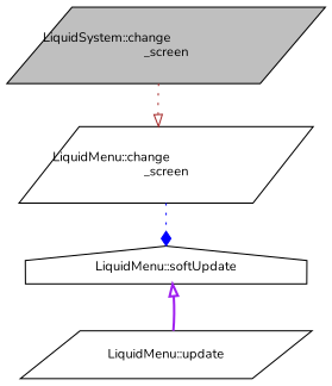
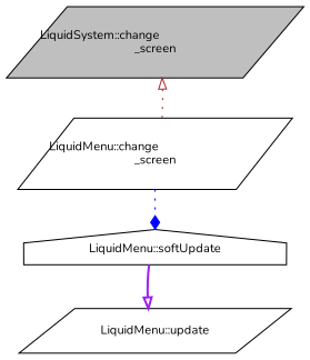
  digraph {
    fontname=Nunito
    rankdir=TB
    node [color=black fillcolor=white fontname=Nunito fontsize=11 shape=parallelogram style=filled]
    edge [arrowhead=onormal fontname=Nunito fontsize=11 labelfontname=Helvetica labelfontsize=11 style=dotted]
    n1 [fillcolor=grey75 fontcolor=black height=0.2 label="LiquidSystem::change\l_screen" width=0.4]
    n2 [height=0.2 label="LiquidMenu::change\l_screen" width=0.4]
    n3 [height=0.2 label="LiquidMenu::softUpdate" shape=house width=0.4]
    n4 [height=0.2 label="LiquidMenu::update" width=0.4]
-   n1 -> n2 [color=brown]
+   n2 -> n1 [color=brown]
    n2 -> n3 [arrowhead=diamond color=blue]
-   n4 -> n3 [color=purple style=bold]
+   n3 -> n4 [color=purple style=bold]
  }
